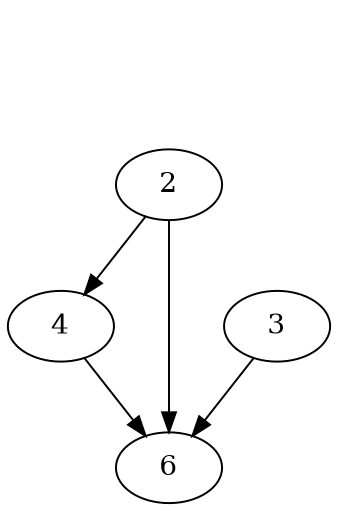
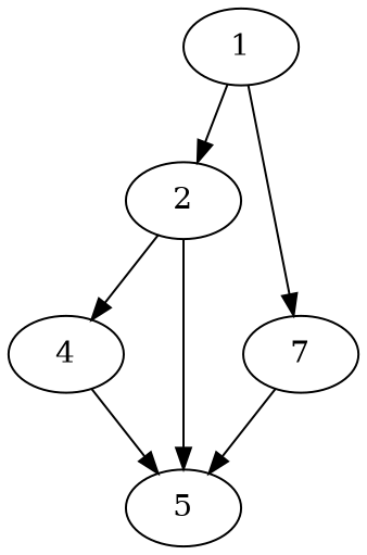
  digraph {
    edge [arrowhead=normal]
+   n1 [label=1]
    n2 [label=2]
-   n3 [label=3]
+   n3 [label=7]
    n4 [label=4]
-   n5 [label=6]
+   n5 [label=5]
+   n1 -> n2
+   n1 -> n3
    n2 -> n4
    n2 -> n5
    n3 -> n5
    n4 -> n5
  }
